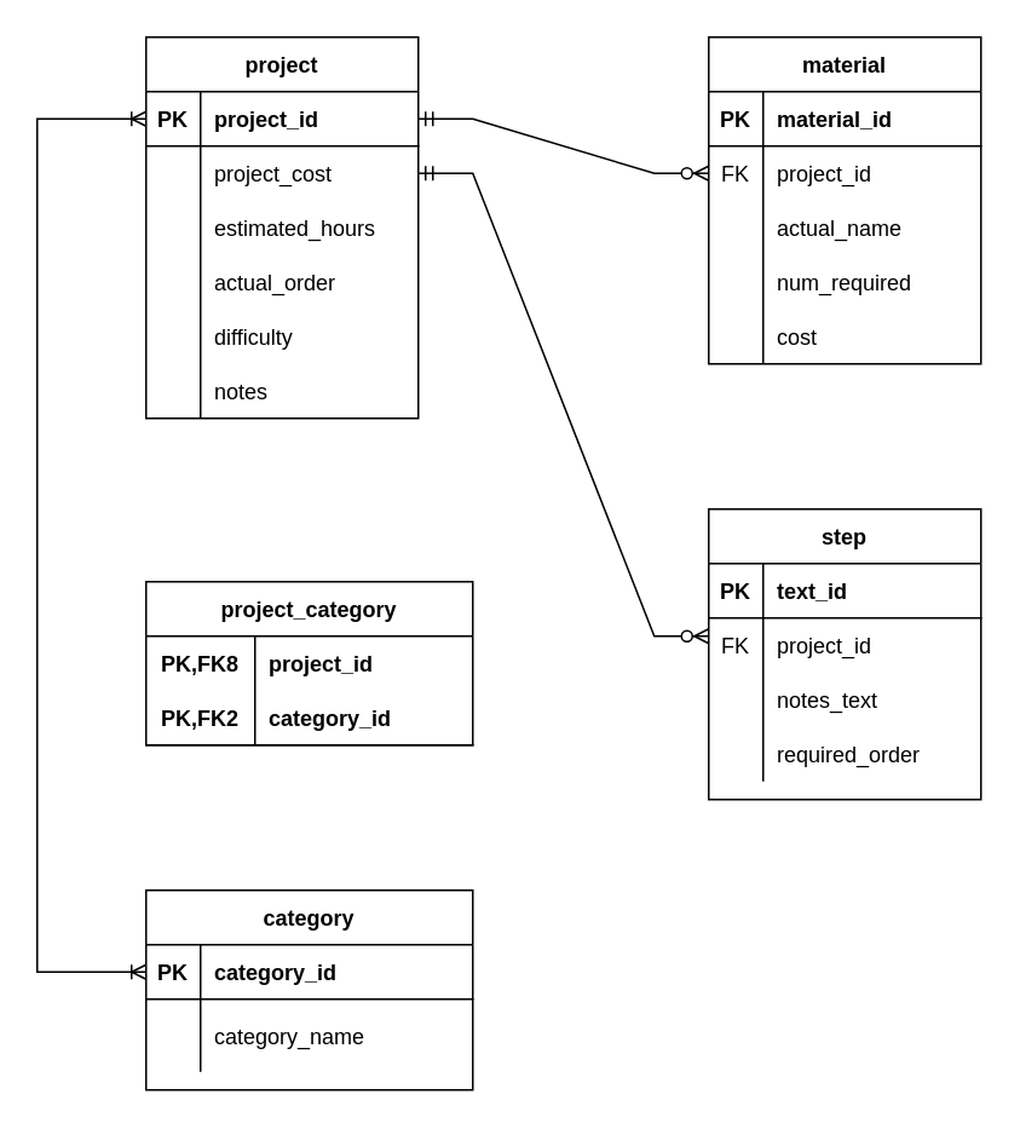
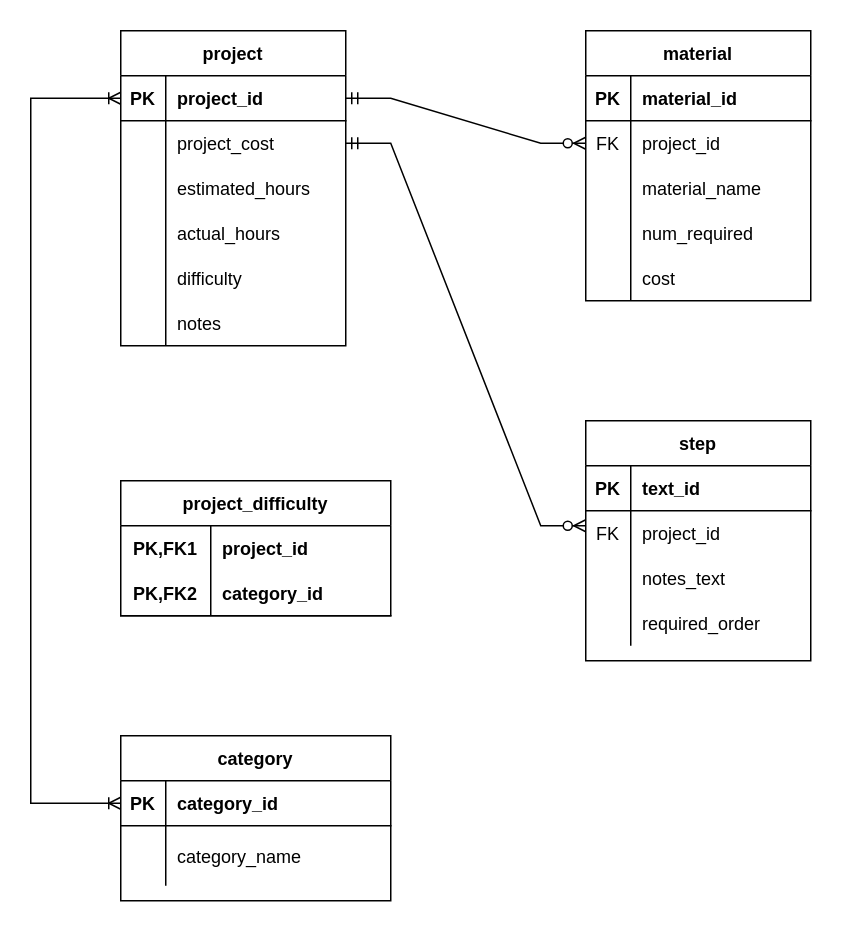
  <mxCell id="0" />
  <mxCell id="1" parent="0" />
  <mxCell id="2" value="project" style="shape=table;startSize=30;container=1;collapsible=1;childLayout=tableLayout;fixedRows=1;rowLines=0;fontStyle=1;align=center;resizeLast=1;" vertex="1" parent="1"><mxGeometry x="80" y="20" width="150" height="210" as="geometry" /></mxCell>
  <mxCell id="3" value="" style="shape=tableRow;horizontal=0;startSize=0;swimlaneHead=0;swimlaneBody=0;fillColor=none;collapsible=0;dropTarget=0;points=[[0,0.5],[1,0.5]];portConstraint=eastwest;top=0;left=0;right=0;bottom=1;" vertex="1" parent="2"><mxGeometry y="30" width="150" height="30" as="geometry" /></mxCell>
  <mxCell id="4" value="PK" style="shape=partialRectangle;connectable=0;fillColor=none;top=0;left=0;bottom=0;right=0;fontStyle=1;overflow=hidden;" vertex="1" parent="3"><mxGeometry width="30" height="30" as="geometry"><mxRectangle width="30" height="30" as="alternateBounds" /></mxGeometry></mxCell>
  <mxCell id="5" value="project_id" style="shape=partialRectangle;connectable=0;fillColor=none;top=0;left=0;bottom=0;right=0;align=left;spacingLeft=6;fontStyle=1;overflow=hidden;" vertex="1" parent="3"><mxGeometry x="30" width="120" height="30" as="geometry"><mxRectangle width="120" height="30" as="alternateBounds" /></mxGeometry></mxCell>
  <mxCell id="6" value="" style="shape=tableRow;horizontal=0;startSize=0;swimlaneHead=0;swimlaneBody=0;fillColor=none;collapsible=0;dropTarget=0;points=[[0,0.5],[1,0.5]];portConstraint=eastwest;top=0;left=0;right=0;bottom=0;" vertex="1" parent="2"><mxGeometry y="60" width="150" height="30" as="geometry" /></mxCell>
  <mxCell id="7" value="" style="shape=partialRectangle;connectable=0;fillColor=none;top=0;left=0;bottom=0;right=0;editable=1;overflow=hidden;" vertex="1" parent="6"><mxGeometry width="30" height="30" as="geometry"><mxRectangle width="30" height="30" as="alternateBounds" /></mxGeometry></mxCell>
  <mxCell id="8" value="project_cost" style="shape=partialRectangle;connectable=0;fillColor=none;top=0;left=0;bottom=0;right=0;align=left;spacingLeft=6;overflow=hidden;" vertex="1" parent="6"><mxGeometry x="30" width="120" height="30" as="geometry"><mxRectangle width="120" height="30" as="alternateBounds" /></mxGeometry></mxCell>
  <mxCell id="9" value="" style="shape=tableRow;horizontal=0;startSize=0;swimlaneHead=0;swimlaneBody=0;fillColor=none;collapsible=0;dropTarget=0;points=[[0,0.5],[1,0.5]];portConstraint=eastwest;top=0;left=0;right=0;bottom=0;" vertex="1" parent="2"><mxGeometry y="90" width="150" height="30" as="geometry" /></mxCell>
  <mxCell id="10" value="" style="shape=partialRectangle;connectable=0;fillColor=none;top=0;left=0;bottom=0;right=0;editable=1;overflow=hidden;" vertex="1" parent="9"><mxGeometry width="30" height="30" as="geometry"><mxRectangle width="30" height="30" as="alternateBounds" /></mxGeometry></mxCell>
  <mxCell id="11" value="estimated_hours" style="shape=partialRectangle;connectable=0;fillColor=none;top=0;left=0;bottom=0;right=0;align=left;spacingLeft=6;overflow=hidden;" vertex="1" parent="9"><mxGeometry x="30" width="120" height="30" as="geometry"><mxRectangle width="120" height="30" as="alternateBounds" /></mxGeometry></mxCell>
  <mxCell id="12" value="" style="shape=tableRow;horizontal=0;startSize=0;swimlaneHead=0;swimlaneBody=0;fillColor=none;collapsible=0;dropTarget=0;points=[[0,0.5],[1,0.5]];portConstraint=eastwest;top=0;left=0;right=0;bottom=0;" vertex="1" parent="2"><mxGeometry y="120" width="150" height="30" as="geometry" /></mxCell>
  <mxCell id="13" value="" style="shape=partialRectangle;connectable=0;fillColor=none;top=0;left=0;bottom=0;right=0;editable=1;overflow=hidden;" vertex="1" parent="12"><mxGeometry width="30" height="30" as="geometry"><mxRectangle width="30" height="30" as="alternateBounds" /></mxGeometry></mxCell>
- <mxCell id="14" value="actual_order" style="shape=partialRectangle;connectable=0;fillColor=none;top=0;left=0;bottom=0;right=0;align=left;spacingLeft=6;overflow=hidden;" vertex="1" parent="12"><mxGeometry x="30" width="120" height="30" as="geometry"><mxRectangle width="120" height="30" as="alternateBounds" /></mxGeometry></mxCell>
+ <mxCell id="14" value="actual_hours" style="shape=partialRectangle;connectable=0;fillColor=none;top=0;left=0;bottom=0;right=0;align=left;spacingLeft=6;overflow=hidden;" vertex="1" parent="12"><mxGeometry x="30" width="120" height="30" as="geometry"><mxRectangle width="120" height="30" as="alternateBounds" /></mxGeometry></mxCell>
  <mxCell id="15" style="shape=tableRow;horizontal=0;startSize=0;swimlaneHead=0;swimlaneBody=0;fillColor=none;collapsible=0;dropTarget=0;points=[[0,0.5],[1,0.5]];portConstraint=eastwest;top=0;left=0;right=0;bottom=0;" vertex="1" parent="2"><mxGeometry y="150" width="150" height="30" as="geometry" /></mxCell>
  <mxCell id="16" style="shape=partialRectangle;connectable=0;fillColor=none;top=0;left=0;bottom=0;right=0;editable=1;overflow=hidden;" vertex="1" parent="15"><mxGeometry width="30" height="30" as="geometry"><mxRectangle width="30" height="30" as="alternateBounds" /></mxGeometry></mxCell>
  <mxCell id="17" value="difficulty" style="shape=partialRectangle;connectable=0;fillColor=none;top=0;left=0;bottom=0;right=0;align=left;spacingLeft=6;overflow=hidden;" vertex="1" parent="15"><mxGeometry x="30" width="120" height="30" as="geometry"><mxRectangle width="120" height="30" as="alternateBounds" /></mxGeometry></mxCell>
  <mxCell id="18" style="shape=tableRow;horizontal=0;startSize=0;swimlaneHead=0;swimlaneBody=0;fillColor=none;collapsible=0;dropTarget=0;points=[[0,0.5],[1,0.5]];portConstraint=eastwest;top=0;left=0;right=0;bottom=0;" vertex="1" parent="2"><mxGeometry y="180" width="150" height="30" as="geometry" /></mxCell>
  <mxCell id="19" style="shape=partialRectangle;connectable=0;fillColor=none;top=0;left=0;bottom=0;right=0;editable=1;overflow=hidden;" vertex="1" parent="18"><mxGeometry width="30" height="30" as="geometry"><mxRectangle width="30" height="30" as="alternateBounds" /></mxGeometry></mxCell>
  <mxCell id="20" value="notes" style="shape=partialRectangle;connectable=0;fillColor=none;top=0;left=0;bottom=0;right=0;align=left;spacingLeft=6;overflow=hidden;" vertex="1" parent="18"><mxGeometry x="30" width="120" height="30" as="geometry"><mxRectangle width="120" height="30" as="alternateBounds" /></mxGeometry></mxCell>
  <mxCell id="21" value="material" style="shape=table;startSize=30;container=1;collapsible=1;childLayout=tableLayout;fixedRows=1;rowLines=0;fontStyle=1;align=center;resizeLast=1;" vertex="1" parent="1"><mxGeometry x="390" y="20" width="150" height="180" as="geometry" /></mxCell>
  <mxCell id="22" value="" style="shape=tableRow;horizontal=0;startSize=0;swimlaneHead=0;swimlaneBody=0;fillColor=none;collapsible=0;dropTarget=0;points=[[0,0.5],[1,0.5]];portConstraint=eastwest;top=0;left=0;right=0;bottom=1;" vertex="1" parent="21"><mxGeometry y="30" width="150" height="30" as="geometry" /></mxCell>
  <mxCell id="23" value="PK" style="shape=partialRectangle;connectable=0;fillColor=none;top=0;left=0;bottom=0;right=0;fontStyle=1;overflow=hidden;" vertex="1" parent="22"><mxGeometry width="30" height="30" as="geometry"><mxRectangle width="30" height="30" as="alternateBounds" /></mxGeometry></mxCell>
  <mxCell id="24" value="material_id" style="shape=partialRectangle;connectable=0;fillColor=none;top=0;left=0;bottom=0;right=0;align=left;spacingLeft=6;fontStyle=1;overflow=hidden;" vertex="1" parent="22"><mxGeometry x="30" width="120" height="30" as="geometry"><mxRectangle width="120" height="30" as="alternateBounds" /></mxGeometry></mxCell>
  <mxCell id="25" value="" style="shape=tableRow;horizontal=0;startSize=0;swimlaneHead=0;swimlaneBody=0;fillColor=none;collapsible=0;dropTarget=0;points=[[0,0.5],[1,0.5]];portConstraint=eastwest;top=0;left=0;right=0;bottom=0;" vertex="1" parent="21"><mxGeometry y="60" width="150" height="30" as="geometry" /></mxCell>
  <mxCell id="26" value="FK" style="shape=partialRectangle;connectable=0;fillColor=none;top=0;left=0;bottom=0;right=0;editable=1;overflow=hidden;" vertex="1" parent="25"><mxGeometry width="30" height="30" as="geometry"><mxRectangle width="30" height="30" as="alternateBounds" /></mxGeometry></mxCell>
  <mxCell id="27" value="project_id" style="shape=partialRectangle;connectable=0;fillColor=none;top=0;left=0;bottom=0;right=0;align=left;spacingLeft=6;overflow=hidden;" vertex="1" parent="25"><mxGeometry x="30" width="120" height="30" as="geometry"><mxRectangle width="120" height="30" as="alternateBounds" /></mxGeometry></mxCell>
  <mxCell id="28" value="" style="shape=tableRow;horizontal=0;startSize=0;swimlaneHead=0;swimlaneBody=0;fillColor=none;collapsible=0;dropTarget=0;points=[[0,0.5],[1,0.5]];portConstraint=eastwest;top=0;left=0;right=0;bottom=0;" vertex="1" parent="21"><mxGeometry y="90" width="150" height="30" as="geometry" /></mxCell>
  <mxCell id="29" value="" style="shape=partialRectangle;connectable=0;fillColor=none;top=0;left=0;bottom=0;right=0;editable=1;overflow=hidden;" vertex="1" parent="28"><mxGeometry width="30" height="30" as="geometry"><mxRectangle width="30" height="30" as="alternateBounds" /></mxGeometry></mxCell>
- <mxCell id="30" value="actual_name" style="shape=partialRectangle;connectable=0;fillColor=none;top=0;left=0;bottom=0;right=0;align=left;spacingLeft=6;overflow=hidden;" vertex="1" parent="28"><mxGeometry x="30" width="120" height="30" as="geometry"><mxRectangle width="120" height="30" as="alternateBounds" /></mxGeometry></mxCell>
+ <mxCell id="30" value="material_name" style="shape=partialRectangle;connectable=0;fillColor=none;top=0;left=0;bottom=0;right=0;align=left;spacingLeft=6;overflow=hidden;" vertex="1" parent="28"><mxGeometry x="30" width="120" height="30" as="geometry"><mxRectangle width="120" height="30" as="alternateBounds" /></mxGeometry></mxCell>
  <mxCell id="31" value="" style="shape=tableRow;horizontal=0;startSize=0;swimlaneHead=0;swimlaneBody=0;fillColor=none;collapsible=0;dropTarget=0;points=[[0,0.5],[1,0.5]];portConstraint=eastwest;top=0;left=0;right=0;bottom=0;" vertex="1" parent="21"><mxGeometry y="120" width="150" height="30" as="geometry" /></mxCell>
  <mxCell id="32" value="" style="shape=partialRectangle;connectable=0;fillColor=none;top=0;left=0;bottom=0;right=0;editable=1;overflow=hidden;" vertex="1" parent="31"><mxGeometry width="30" height="30" as="geometry"><mxRectangle width="30" height="30" as="alternateBounds" /></mxGeometry></mxCell>
  <mxCell id="33" value="num_required" style="shape=partialRectangle;connectable=0;fillColor=none;top=0;left=0;bottom=0;right=0;align=left;spacingLeft=6;overflow=hidden;" vertex="1" parent="31"><mxGeometry x="30" width="120" height="30" as="geometry"><mxRectangle width="120" height="30" as="alternateBounds" /></mxGeometry></mxCell>
  <mxCell id="34" style="shape=tableRow;horizontal=0;startSize=0;swimlaneHead=0;swimlaneBody=0;fillColor=none;collapsible=0;dropTarget=0;points=[[0,0.5],[1,0.5]];portConstraint=eastwest;top=0;left=0;right=0;bottom=0;" vertex="1" parent="21"><mxGeometry y="150" width="150" height="30" as="geometry" /></mxCell>
  <mxCell id="35" style="shape=partialRectangle;connectable=0;fillColor=none;top=0;left=0;bottom=0;right=0;editable=1;overflow=hidden;" vertex="1" parent="34"><mxGeometry width="30" height="30" as="geometry"><mxRectangle width="30" height="30" as="alternateBounds" /></mxGeometry></mxCell>
  <mxCell id="36" value="cost" style="shape=partialRectangle;connectable=0;fillColor=none;top=0;left=0;bottom=0;right=0;align=left;spacingLeft=6;overflow=hidden;" vertex="1" parent="34"><mxGeometry x="30" width="120" height="30" as="geometry"><mxRectangle width="120" height="30" as="alternateBounds" /></mxGeometry></mxCell>
  <mxCell id="37" value="step" style="shape=table;startSize=30;container=1;collapsible=1;childLayout=tableLayout;fixedRows=1;rowLines=0;fontStyle=1;align=center;resizeLast=1;" vertex="1" parent="1"><mxGeometry x="390" y="280" width="150" height="160" as="geometry" /></mxCell>
  <mxCell id="38" value="" style="shape=tableRow;horizontal=0;startSize=0;swimlaneHead=0;swimlaneBody=0;fillColor=none;collapsible=0;dropTarget=0;points=[[0,0.5],[1,0.5]];portConstraint=eastwest;top=0;left=0;right=0;bottom=1;" vertex="1" parent="37"><mxGeometry y="30" width="150" height="30" as="geometry" /></mxCell>
  <mxCell id="39" value="PK" style="shape=partialRectangle;connectable=0;fillColor=none;top=0;left=0;bottom=0;right=0;fontStyle=1;overflow=hidden;" vertex="1" parent="38"><mxGeometry width="30" height="30" as="geometry"><mxRectangle width="30" height="30" as="alternateBounds" /></mxGeometry></mxCell>
  <mxCell id="40" value="text_id" style="shape=partialRectangle;connectable=0;fillColor=none;top=0;left=0;bottom=0;right=0;align=left;spacingLeft=6;fontStyle=1;overflow=hidden;" vertex="1" parent="38"><mxGeometry x="30" width="120" height="30" as="geometry"><mxRectangle width="120" height="30" as="alternateBounds" /></mxGeometry></mxCell>
  <mxCell id="41" value="" style="shape=tableRow;horizontal=0;startSize=0;swimlaneHead=0;swimlaneBody=0;fillColor=none;collapsible=0;dropTarget=0;points=[[0,0.5],[1,0.5]];portConstraint=eastwest;top=0;left=0;right=0;bottom=0;" vertex="1" parent="37"><mxGeometry y="60" width="150" height="30" as="geometry" /></mxCell>
  <mxCell id="42" value="FK" style="shape=partialRectangle;connectable=0;fillColor=none;top=0;left=0;bottom=0;right=0;editable=1;overflow=hidden;" vertex="1" parent="41"><mxGeometry width="30" height="30" as="geometry"><mxRectangle width="30" height="30" as="alternateBounds" /></mxGeometry></mxCell>
  <mxCell id="43" value="project_id" style="shape=partialRectangle;connectable=0;fillColor=none;top=0;left=0;bottom=0;right=0;align=left;spacingLeft=6;overflow=hidden;" vertex="1" parent="41"><mxGeometry x="30" width="120" height="30" as="geometry"><mxRectangle width="120" height="30" as="alternateBounds" /></mxGeometry></mxCell>
  <mxCell id="44" value="" style="shape=tableRow;horizontal=0;startSize=0;swimlaneHead=0;swimlaneBody=0;fillColor=none;collapsible=0;dropTarget=0;points=[[0,0.5],[1,0.5]];portConstraint=eastwest;top=0;left=0;right=0;bottom=0;" vertex="1" parent="37"><mxGeometry y="90" width="150" height="30" as="geometry" /></mxCell>
  <mxCell id="45" value="" style="shape=partialRectangle;connectable=0;fillColor=none;top=0;left=0;bottom=0;right=0;editable=1;overflow=hidden;" vertex="1" parent="44"><mxGeometry width="30" height="30" as="geometry"><mxRectangle width="30" height="30" as="alternateBounds" /></mxGeometry></mxCell>
  <mxCell id="46" value="notes_text" style="shape=partialRectangle;connectable=0;fillColor=none;top=0;left=0;bottom=0;right=0;align=left;spacingLeft=6;overflow=hidden;" vertex="1" parent="44"><mxGeometry x="30" width="120" height="30" as="geometry"><mxRectangle width="120" height="30" as="alternateBounds" /></mxGeometry></mxCell>
  <mxCell id="47" value="" style="shape=tableRow;horizontal=0;startSize=0;swimlaneHead=0;swimlaneBody=0;fillColor=none;collapsible=0;dropTarget=0;points=[[0,0.5],[1,0.5]];portConstraint=eastwest;top=0;left=0;right=0;bottom=0;" vertex="1" parent="37"><mxGeometry y="120" width="150" height="30" as="geometry" /></mxCell>
  <mxCell id="48" value="" style="shape=partialRectangle;connectable=0;fillColor=none;top=0;left=0;bottom=0;right=0;editable=1;overflow=hidden;" vertex="1" parent="47"><mxGeometry width="30" height="30" as="geometry"><mxRectangle width="30" height="30" as="alternateBounds" /></mxGeometry></mxCell>
  <mxCell id="49" value="required_order" style="shape=partialRectangle;connectable=0;fillColor=none;top=0;left=0;bottom=0;right=0;align=left;spacingLeft=6;overflow=hidden;" vertex="1" parent="47"><mxGeometry x="30" width="120" height="30" as="geometry"><mxRectangle width="120" height="30" as="alternateBounds" /></mxGeometry></mxCell>
  <mxCell id="50" value="category" style="shape=table;startSize=30;container=1;collapsible=1;childLayout=tableLayout;fixedRows=1;rowLines=0;fontStyle=1;align=center;resizeLast=1;" vertex="1" parent="1"><mxGeometry x="80" y="490" width="180" height="110" as="geometry" /></mxCell>
  <mxCell id="51" value="" style="shape=tableRow;horizontal=0;startSize=0;swimlaneHead=0;swimlaneBody=0;fillColor=none;collapsible=0;dropTarget=0;points=[[0,0.5],[1,0.5]];portConstraint=eastwest;top=0;left=0;right=0;bottom=1;" vertex="1" parent="50"><mxGeometry y="30" width="180" height="30" as="geometry" /></mxCell>
  <mxCell id="52" value="PK" style="shape=partialRectangle;connectable=0;fillColor=none;top=0;left=0;bottom=0;right=0;fontStyle=1;overflow=hidden;" vertex="1" parent="51"><mxGeometry width="30" height="30" as="geometry"><mxRectangle width="30" height="30" as="alternateBounds" /></mxGeometry></mxCell>
  <mxCell id="53" value="category_id" style="shape=partialRectangle;connectable=0;fillColor=none;top=0;left=0;bottom=0;right=0;align=left;spacingLeft=6;fontStyle=1;overflow=hidden;" vertex="1" parent="51"><mxGeometry x="30" width="150" height="30" as="geometry"><mxRectangle width="150" height="30" as="alternateBounds" /></mxGeometry></mxCell>
  <mxCell id="54" value="" style="shape=tableRow;horizontal=0;startSize=0;swimlaneHead=0;swimlaneBody=0;fillColor=none;collapsible=0;dropTarget=0;points=[[0,0.5],[1,0.5]];portConstraint=eastwest;top=0;left=0;right=0;bottom=0;" vertex="1" parent="50"><mxGeometry y="60" width="180" height="40" as="geometry" /></mxCell>
  <mxCell id="55" value="" style="shape=partialRectangle;connectable=0;fillColor=none;top=0;left=0;bottom=0;right=0;editable=1;overflow=hidden;" vertex="1" parent="54"><mxGeometry width="30" height="40" as="geometry"><mxRectangle width="30" height="40" as="alternateBounds" /></mxGeometry></mxCell>
  <mxCell id="56" value="category_name" style="shape=partialRectangle;connectable=0;fillColor=none;top=0;left=0;bottom=0;right=0;align=left;spacingLeft=6;overflow=hidden;" vertex="1" parent="54"><mxGeometry x="30" width="150" height="40" as="geometry"><mxRectangle width="150" height="40" as="alternateBounds" /></mxGeometry></mxCell>
- <mxCell id="57" value="project_category" style="shape=table;startSize=30;container=1;collapsible=1;childLayout=tableLayout;fixedRows=1;rowLines=0;fontStyle=1;align=center;resizeLast=1;" vertex="1" parent="1"><mxGeometry x="80" y="320" width="180" height="90" as="geometry" /></mxCell>
+ <mxCell id="57" value="project_difficulty" style="shape=table;startSize=30;container=1;collapsible=1;childLayout=tableLayout;fixedRows=1;rowLines=0;fontStyle=1;align=center;resizeLast=1;" vertex="1" parent="1"><mxGeometry x="80" y="320" width="180" height="90" as="geometry" /></mxCell>
  <mxCell id="58" value="" style="shape=tableRow;horizontal=0;startSize=0;swimlaneHead=0;swimlaneBody=0;fillColor=none;collapsible=0;dropTarget=0;points=[[0,0.5],[1,0.5]];portConstraint=eastwest;top=0;left=0;right=0;bottom=0;" vertex="1" parent="57"><mxGeometry y="30" width="180" height="30" as="geometry" /></mxCell>
- <mxCell id="59" value="PK,FK8" style="shape=partialRectangle;connectable=0;fillColor=none;top=0;left=0;bottom=0;right=0;fontStyle=1;overflow=hidden;" vertex="1" parent="58"><mxGeometry width="60" height="30" as="geometry"><mxRectangle width="60" height="30" as="alternateBounds" /></mxGeometry></mxCell>
+ <mxCell id="59" value="PK,FK1" style="shape=partialRectangle;connectable=0;fillColor=none;top=0;left=0;bottom=0;right=0;fontStyle=1;overflow=hidden;" vertex="1" parent="58"><mxGeometry width="60" height="30" as="geometry"><mxRectangle width="60" height="30" as="alternateBounds" /></mxGeometry></mxCell>
  <mxCell id="60" value="project_id" style="shape=partialRectangle;connectable=0;fillColor=none;top=0;left=0;bottom=0;right=0;align=left;spacingLeft=6;fontStyle=1;overflow=hidden;" vertex="1" parent="58"><mxGeometry x="60" width="120" height="30" as="geometry"><mxRectangle width="120" height="30" as="alternateBounds" /></mxGeometry></mxCell>
  <mxCell id="61" value="" style="shape=tableRow;horizontal=0;startSize=0;swimlaneHead=0;swimlaneBody=0;fillColor=none;collapsible=0;dropTarget=0;points=[[0,0.5],[1,0.5]];portConstraint=eastwest;top=0;left=0;right=0;bottom=1;" vertex="1" parent="57"><mxGeometry y="60" width="180" height="30" as="geometry" /></mxCell>
  <mxCell id="62" value="PK,FK2" style="shape=partialRectangle;connectable=0;fillColor=none;top=0;left=0;bottom=0;right=0;fontStyle=1;overflow=hidden;" vertex="1" parent="61"><mxGeometry width="60" height="30" as="geometry"><mxRectangle width="60" height="30" as="alternateBounds" /></mxGeometry></mxCell>
  <mxCell id="63" value="category_id" style="shape=partialRectangle;connectable=0;fillColor=none;top=0;left=0;bottom=0;right=0;align=left;spacingLeft=6;fontStyle=1;overflow=hidden;" vertex="1" parent="61"><mxGeometry x="60" width="120" height="30" as="geometry"><mxRectangle width="120" height="30" as="alternateBounds" /></mxGeometry></mxCell>
  <mxCell id="64" value="" style="edgeStyle=elbowEdgeStyle;fontSize=12;html=1;endArrow=ERoneToMany;startArrow=ERoneToMany;rounded=0;entryX=0;entryY=0.5;entryDx=0;entryDy=0;" edge="1" parent="1" target="51"><mxGeometry width="100" height="100" relative="1" as="geometry"><mxPoint x="80" y="65" as="sourcePoint" /><mxPoint x="460" y="280" as="targetPoint" /><Array as="points"><mxPoint x="20" y="290" /></Array></mxGeometry></mxCell>
  <mxCell id="65" value="" style="edgeStyle=entityRelationEdgeStyle;fontSize=12;html=1;endArrow=ERzeroToMany;startArrow=ERmandOne;rounded=0;entryX=0;entryY=0.5;entryDx=0;entryDy=0;exitX=1;exitY=0.5;exitDx=0;exitDy=0;" edge="1" parent="1" source="3" target="25"><mxGeometry width="100" height="100" relative="1" as="geometry"><mxPoint x="360" y="380" as="sourcePoint" /><mxPoint x="460" y="280" as="targetPoint" /></mxGeometry></mxCell>
  <mxCell id="66" value="" style="edgeStyle=entityRelationEdgeStyle;fontSize=12;html=1;endArrow=ERzeroToMany;startArrow=ERmandOne;rounded=0;exitX=1;exitY=0.5;exitDx=0;exitDy=0;" edge="1" parent="1" source="6"><mxGeometry width="100" height="100" relative="1" as="geometry"><mxPoint x="360" y="380" as="sourcePoint" /><mxPoint x="390" y="350" as="targetPoint" /></mxGeometry></mxCell>
